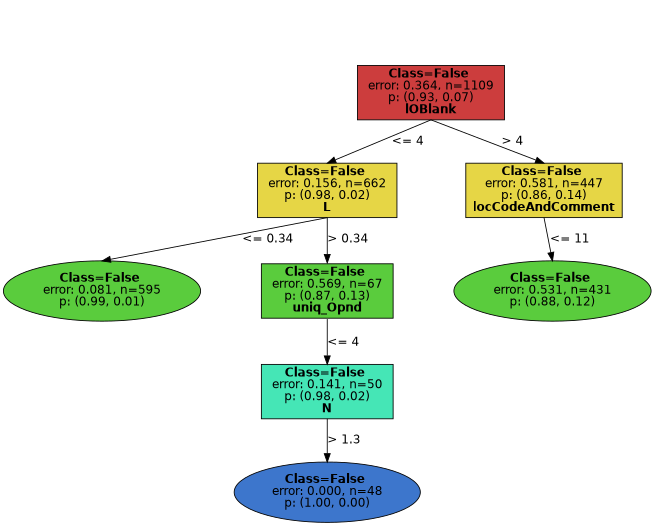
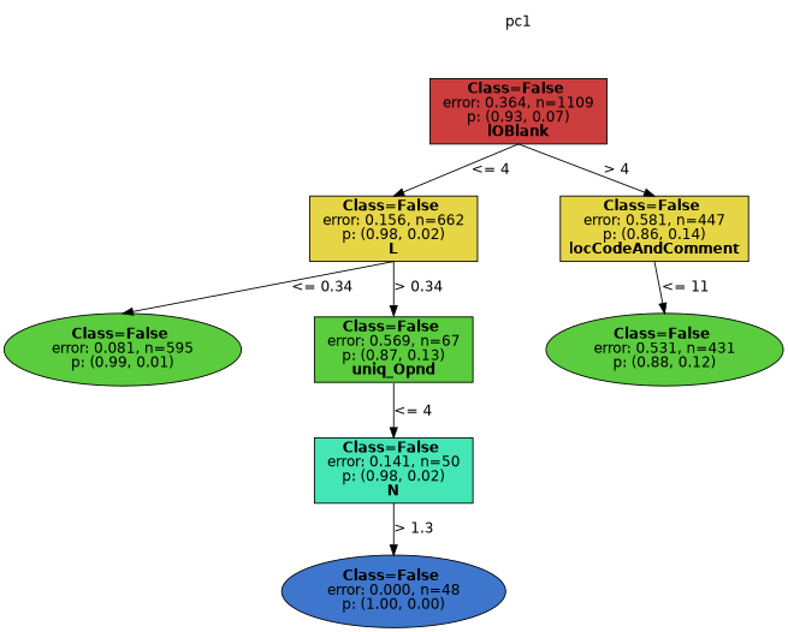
  digraph {
    nodesep=1
    ranksep=0.5
    splines=false
    node [color=black fillcolor="0.300 0.7 0.800" fontname=helvetica shape=rect style=filled]
    edge [fontname=helvetica headport=n tailport=s]
+   n1 [fillcolor=white label=pc1 shape=plaintext]
    n2 [fillcolor="0.000 0.7 0.800" label=<<b> Class=False </b> <br/> error: 0.364, n=1109 <br/> p: (0.93, 0.07) <br/><b>lOBlank</b>>]
    n3 [fillcolor="0.150 0.7 0.900" label=<<b> Class=False </b> <br/> error: 0.156, n=662 <br/> p: (0.98, 0.02) <br/><b>L</b>>]
    n4 [fillcolor="0.150 0.7 0.900" label=<<b> Class=False </b> <br/> error: 0.581, n=447 <br/> p: (0.86, 0.14) <br/><b>locCodeAndComment</b>>]
    n5 [label=<<b> Class=False </b> <br/> error: 0.081, n=595 <br/> p: (0.99, 0.01) > shape=oval]
    n6 [label=<<b> Class=False </b> <br/> error: 0.569, n=67 <br/> p: (0.87, 0.13) <br/><b>uniq_Opnd</b>>]
    n7 [fillcolor="0.450 0.7 0.900" label=<<b> Class=False </b> <br/> error: 0.141, n=50 <br/> p: (0.98, 0.02) <br/><b>N</b>>]
    n8 [fillcolor="0.600 0.7 0.800" label=<<b> Class=False </b> <br/> error: 0.000, n=48 <br/> p: (1.00, 0.00) > shape=oval]
    n9 [label=<<b> Class=False </b> <br/> error: 0.531, n=431 <br/> p: (0.88, 0.12) > shape=oval]
+   n1 -> n2 [style=invis]
    n2 -> n3 [label="<= 4"]
    n2 -> n4 [label="> 4"]
    n3 -> n5 [label="<= 0.34"]
    n3 -> n6 [label="> 0.34"]
    n4 -> n9 [label="<= 11"]
    n6 -> n7 [label="<= 4"]
    n7 -> n8 [label="> 1.3"]
  }
